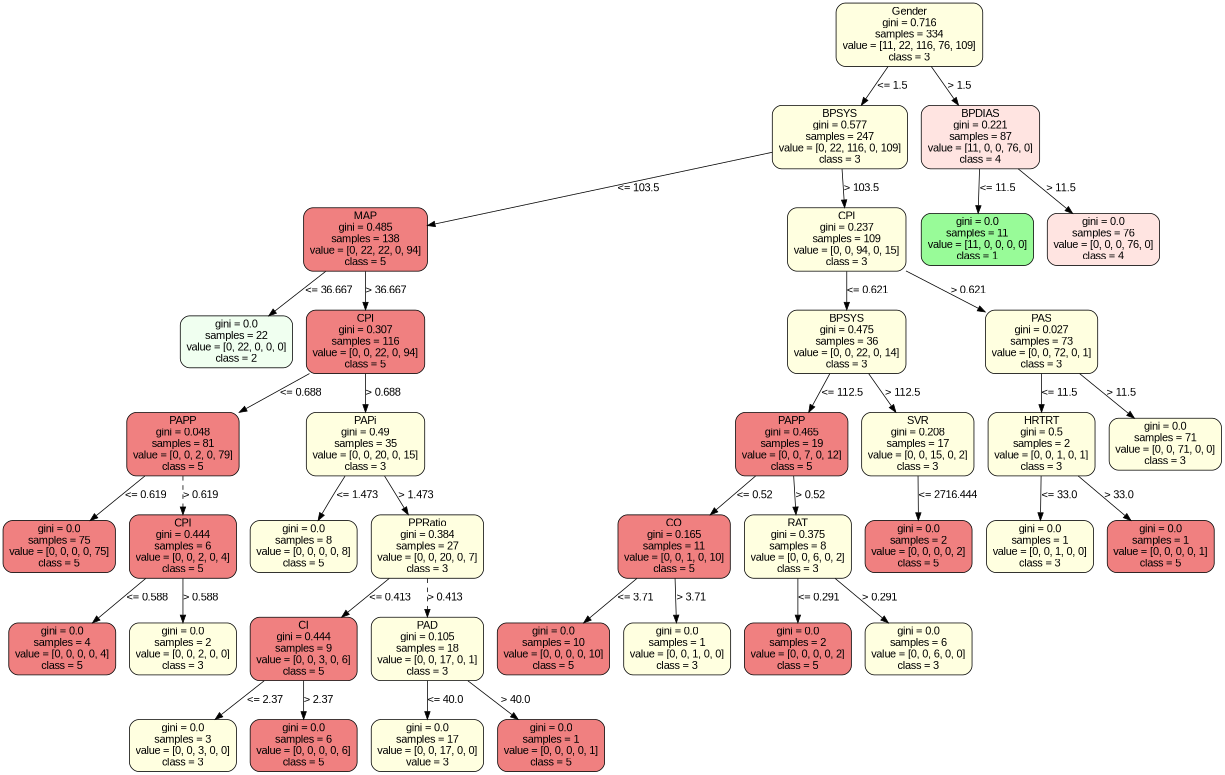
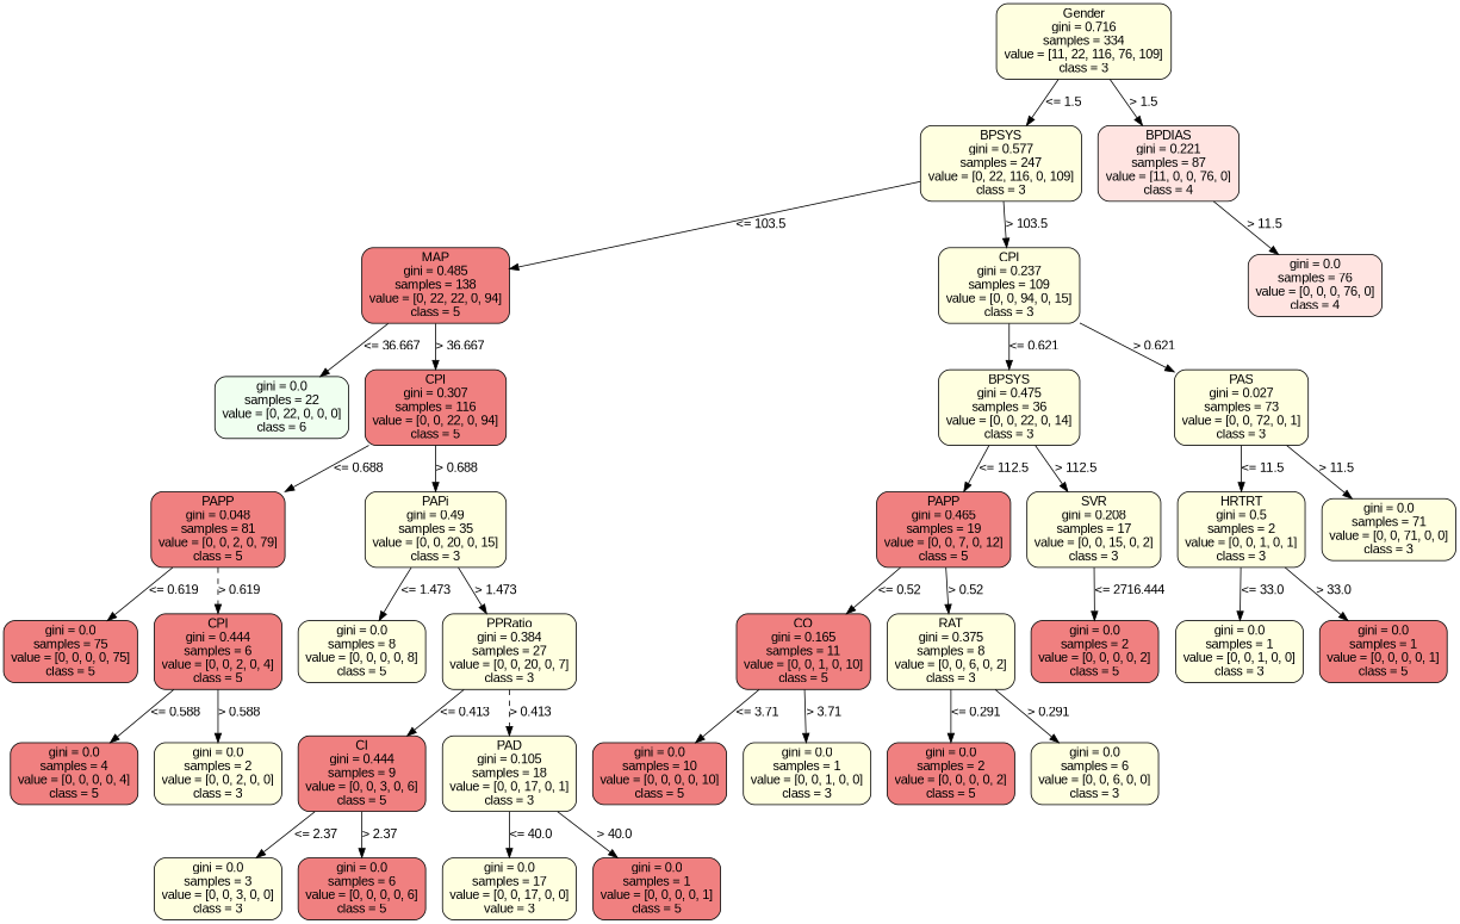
  strict digraph {
    fontname="Liberation Sans"
    node [color=black fillcolor=lightyellow fontname="Liberation Sans" shape=box style="filled, rounded"]
    edge [fontname="Liberation Sans" op="<=" param=11.5 style=solid]
    n1 [height=1.1528 label="Gender\ngini = 0.716\nsamples = 334\nvalue = [11, 22, 116, 76, 109]\nclass = 3" width=2.6667]
    n2 [height=1.1528 label="BPSYS\ngini = 0.577\nsamples = 247\nvalue = [0, 22, 116, 0, 109]\nclass = 3" width=2.4583]
    n3 [fillcolor=mistyrose height=1.1528 label="BPDIAS\ngini = 0.221\nsamples = 87\nvalue = [11, 0, 0, 76, 0]\nclass = 4" width=2.1528]
    n4 [fillcolor=lightcoral height=1.1528 label="MAP\ngini = 0.485\nsamples = 138\nvalue = [0, 22, 22, 0, 94]\nclass = 5" width=2.25]
    n5 [height=1.1528 label="CPI\ngini = 0.237\nsamples = 109\nvalue = [0, 0, 94, 0, 15]\nclass = 3" width=2.1528]
-   n6 [fillcolor=palegreen height=0.94444 label="gini = 0.0\nsamples = 11\nvalue = [11, 0, 0, 0, 0]\nclass = 1" width=2.0417]
    n7 [fillcolor=mistyrose height=0.94444 label="gini = 0.0\nsamples = 76\nvalue = [0, 0, 0, 76, 0]\nclass = 4" width=2.0417]
-   n8 [fillcolor=honeydew height=0.94444 label="gini = 0.0\nsamples = 22\nvalue = [0, 22, 0, 0, 0]\nclass = 2" width=2.0417]
+   n8 [fillcolor=honeydew height=0.94444 label="gini = 0.0\nsamples = 22\nvalue = [0, 22, 0, 0, 0]\nclass = 6" width=2.0417]
    n9 [fillcolor=lightcoral height=1.1528 label="CPI\ngini = 0.307\nsamples = 116\nvalue = [0, 0, 22, 0, 94]\nclass = 5" width=2.1528]
    n10 [height=1.1528 label="BPSYS\ngini = 0.475\nsamples = 36\nvalue = [0, 0, 22, 0, 14]\nclass = 3" width=2.1528]
    n11 [height=1.1528 label="PAS\ngini = 0.027\nsamples = 73\nvalue = [0, 0, 72, 0, 1]\nclass = 3" width=2.0417]
    n12 [fillcolor=lightcoral height=1.1528 label="PAPP\ngini = 0.048\nsamples = 81\nvalue = [0, 0, 2, 0, 79]\nclass = 5" width=2.0417]
    n13 [height=1.1528 label="PAPi\ngini = 0.49\nsamples = 35\nvalue = [0, 0, 20, 0, 15]\nclass = 3" width=2.1528]
    n14 [fillcolor=lightcoral height=1.1528 label="PAPP\ngini = 0.465\nsamples = 19\nvalue = [0, 0, 7, 0, 12]\nclass = 5" width=2.0417]
    n15 [height=1.1528 label="SVR\ngini = 0.208\nsamples = 17\nvalue = [0, 0, 15, 0, 2]\nclass = 3" width=2.0417]
    n16 [height=1.1528 label="HRTRT\ngini = 0.5\nsamples = 2\nvalue = [0, 0, 1, 0, 1]\nclass = 3" width=1.9444]
    n17 [height=0.94444 label="gini = 0.0\nsamples = 71\nvalue = [0, 0, 71, 0, 0]\nclass = 3" width=2.0417]
    n18 [fillcolor=lightcoral height=0.94444 label="gini = 0.0\nsamples = 75\nvalue = [0, 0, 0, 0, 75]\nclass = 5" width=2.0417]
    n19 [fillcolor=lightcoral height=1.1528 label="CPI\ngini = 0.444\nsamples = 6\nvalue = [0, 0, 2, 0, 4]\nclass = 5" width=1.9444]
    n20 [height=0.94444 label="gini = 0.0\nsamples = 8\nvalue = [0, 0, 0, 0, 8]\nclass = 5" width=1.9444]
    n21 [height=1.1528 label="PPRatio\ngini = 0.384\nsamples = 27\nvalue = [0, 0, 20, 0, 7]\nclass = 3" width=2.0417]
    n22 [fillcolor=lightcoral height=0.94444 label="gini = 0.0\nsamples = 4\nvalue = [0, 0, 0, 0, 4]\nclass = 5" width=1.9444]
    n23 [height=0.94444 label="gini = 0.0\nsamples = 2\nvalue = [0, 0, 2, 0, 0]\nclass = 3" width=1.9444]
    n24 [fillcolor=lightcoral height=1.1528 label="CI\ngini = 0.444\nsamples = 9\nvalue = [0, 0, 3, 0, 6]\nclass = 5" width=1.9444]
    n25 [height=1.1528 label="PAD\ngini = 0.105\nsamples = 18\nvalue = [0, 0, 17, 0, 1]\nclass = 3" width=2.0417]
    n26 [height=0.94444 label="gini = 0.0\nsamples = 3\nvalue = [0, 0, 3, 0, 0]\nclass = 3" width=1.9444]
    n27 [fillcolor=lightcoral height=0.94444 label="gini = 0.0\nsamples = 6\nvalue = [0, 0, 0, 0, 6]\nclass = 5" width=1.9444]
    n28 [height=0.94444 label="gini = 0.0\nsamples = 17\nvalue = [0, 0, 17, 0, 0]\nvalue = 3" width=2.0417]
    n29 [fillcolor=lightcoral height=0.94444 label="gini = 0.0\nsamples = 1\nvalue = [0, 0, 0, 0, 1]\nclass = 5" width=1.9444]
    n30 [fillcolor=lightcoral height=1.1528 label="CO\ngini = 0.165\nsamples = 11\nvalue = [0, 0, 1, 0, 10]\nclass = 5" width=2.0417]
    n31 [height=1.1528 label="RAT\ngini = 0.375\nsamples = 8\nvalue = [0, 0, 6, 0, 2]\nclass = 3" width=1.9444]
    n32 [fillcolor=lightcoral height=0.94444 label="gini = 0.0\nsamples = 2\nvalue = [0, 0, 0, 0, 2]\nclass = 5" width=1.9444]
    n33 [height=0.94444 label="gini = 0.0\nsamples = 1\nvalue = [0, 0, 1, 0, 0]\nclass = 3" width=1.9444]
    n34 [fillcolor=lightcoral height=0.94444 label="gini = 0.0\nsamples = 1\nvalue = [0, 0, 0, 0, 1]\nclass = 5" width=1.9444]
    n35 [fillcolor=lightcoral height=0.94444 label="gini = 0.0\nsamples = 10\nvalue = [0, 0, 0, 0, 10]\nclass = 5" width=2.0417]
    n36 [height=0.94444 label="gini = 0.0\nsamples = 1\nvalue = [0, 0, 1, 0, 0]\nclass = 3" width=1.9444]
    n37 [fillcolor=lightcoral height=0.94444 label="gini = 0.0\nsamples = 2\nvalue = [0, 0, 0, 0, 2]\nclass = 5" width=1.9444]
    n38 [height=0.94444 label="gini = 0.0\nsamples = 6\nvalue = [0, 0, 6, 0, 0]\nclass = 3" width=1.9444]
    n1 -> n2 [label="<= 1.5" labelangle=45 labeldistance=2.5 param=1.5]
    n1 -> n3 [label="> 1.5" labelangle=-45 labeldistance=2.5 op=">" param=1.5]
    n2 -> n4 [label="<= 103.5" param=103.5]
    n2 -> n5 [label="> 103.5" op=">" param=103.5]
-   n3 -> n6 [label="<= 11.5"]
    n3 -> n7 [label="> 11.5" op=">"]
    n4 -> n8 [label="<= 36.667" param=36.667]
    n4 -> n9 [label="> 36.667" op=">" param=36.667]
    n5 -> n10 [label="<= 0.621" param=0.621]
    n5 -> n11 [label="> 0.621" op=">" param=0.621]
    n9 -> n12 [label="<= 0.688" param=0.688]
    n9 -> n13 [label="> 0.688" op=">" param=0.688]
    n10 -> n14 [label="<= 112.5" param=112.5]
    n10 -> n15 [label="> 112.5" op=">" param=112.5]
    n11 -> n16 [label="<= 11.5"]
    n11 -> n17 [label="> 11.5" op=">"]
    n12 -> n18 [label="<= 0.619" param=0.619]
    n12 -> n19 [label="> 0.619" op=">" param=0.619 style=dashed]
    n13 -> n20 [label="<= 1.473" param=1.473]
    n13 -> n21 [label="> 1.473" op=">" param=1.473]
    n14 -> n30 [label="<= 0.52" param=0.52]
    n14 -> n31 [label="> 0.52" op=">" param=0.52]
    n15 -> n32 [label="<= 2716.444" param=2716.444]
    n16 -> n33 [label="<= 33.0" param=33.0]
    n16 -> n34 [label="> 33.0" op=">" param=33.0]
    n19 -> n22 [label="<= 0.588" param=0.588]
    n19 -> n23 [label="> 0.588" op=">" param=0.588]
    n21 -> n24 [label="<= 0.413" param=0.413]
    n21 -> n25 [label="> 0.413" op=">" param=0.413 style=dashed]
    n24 -> n26 [label="<= 2.37" param=2.37]
    n24 -> n27 [label="> 2.37" op=">" param=2.37]
    n25 -> n28 [label="<= 40.0" param=40.0]
    n25 -> n29 [label="> 40.0" op=">" param=40.0]
    n30 -> n35 [label="<= 3.71" param=3.71]
    n30 -> n36 [label="> 3.71" op=">" param=3.71]
    n31 -> n37 [label="<= 0.291" param=0.291]
    n31 -> n38 [label="> 0.291" op=">" param=0.291]
  }
